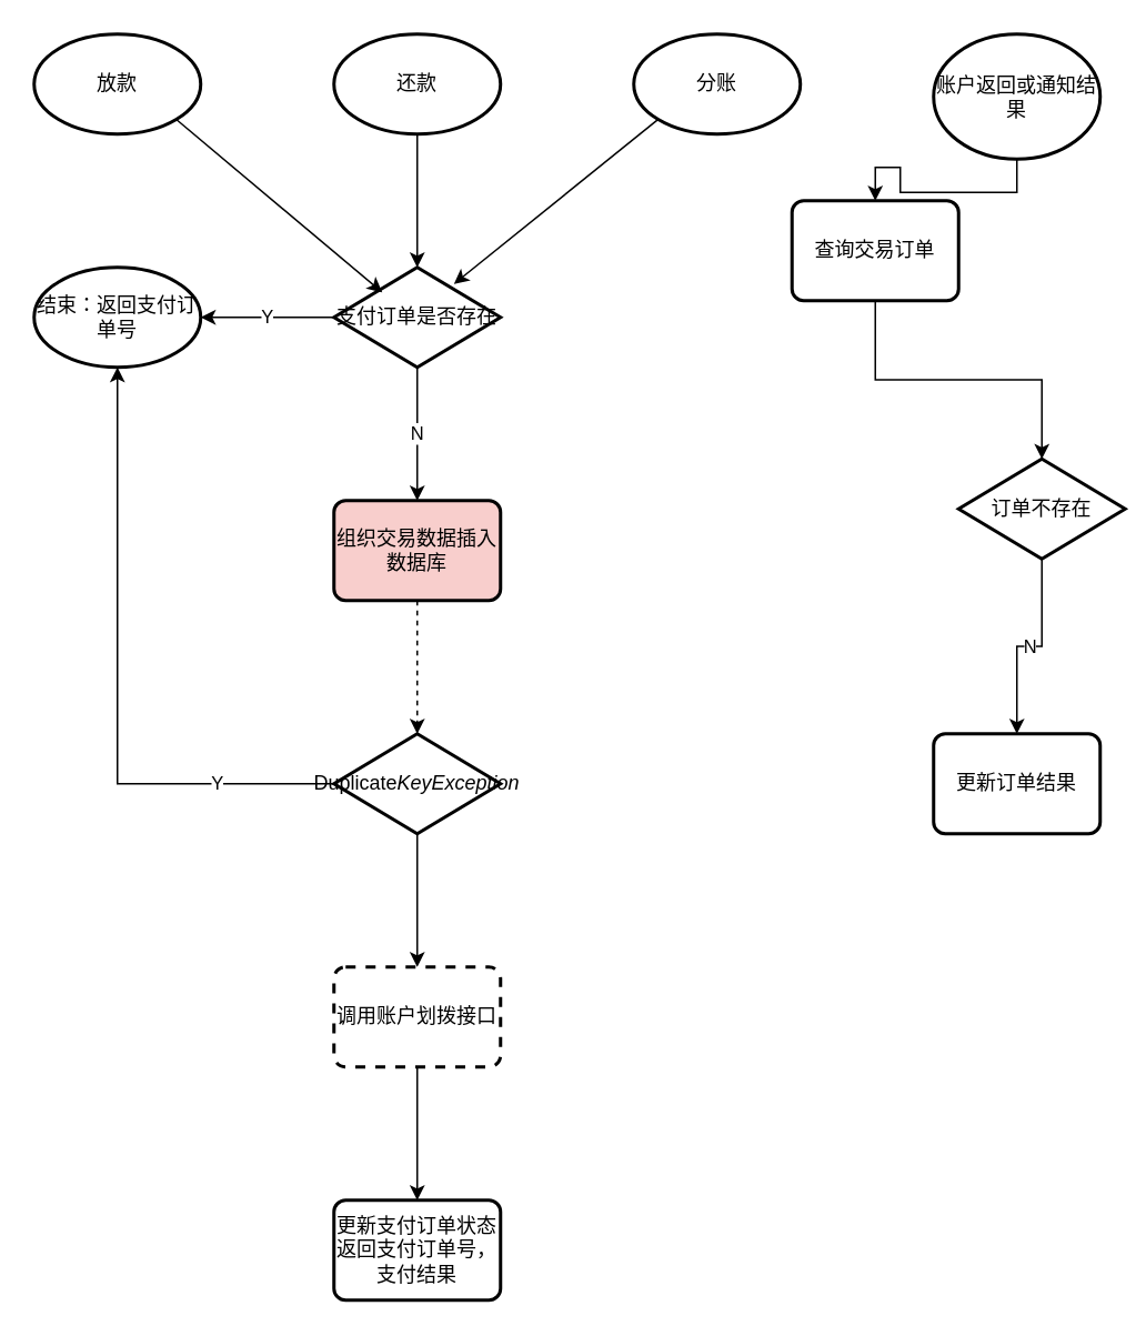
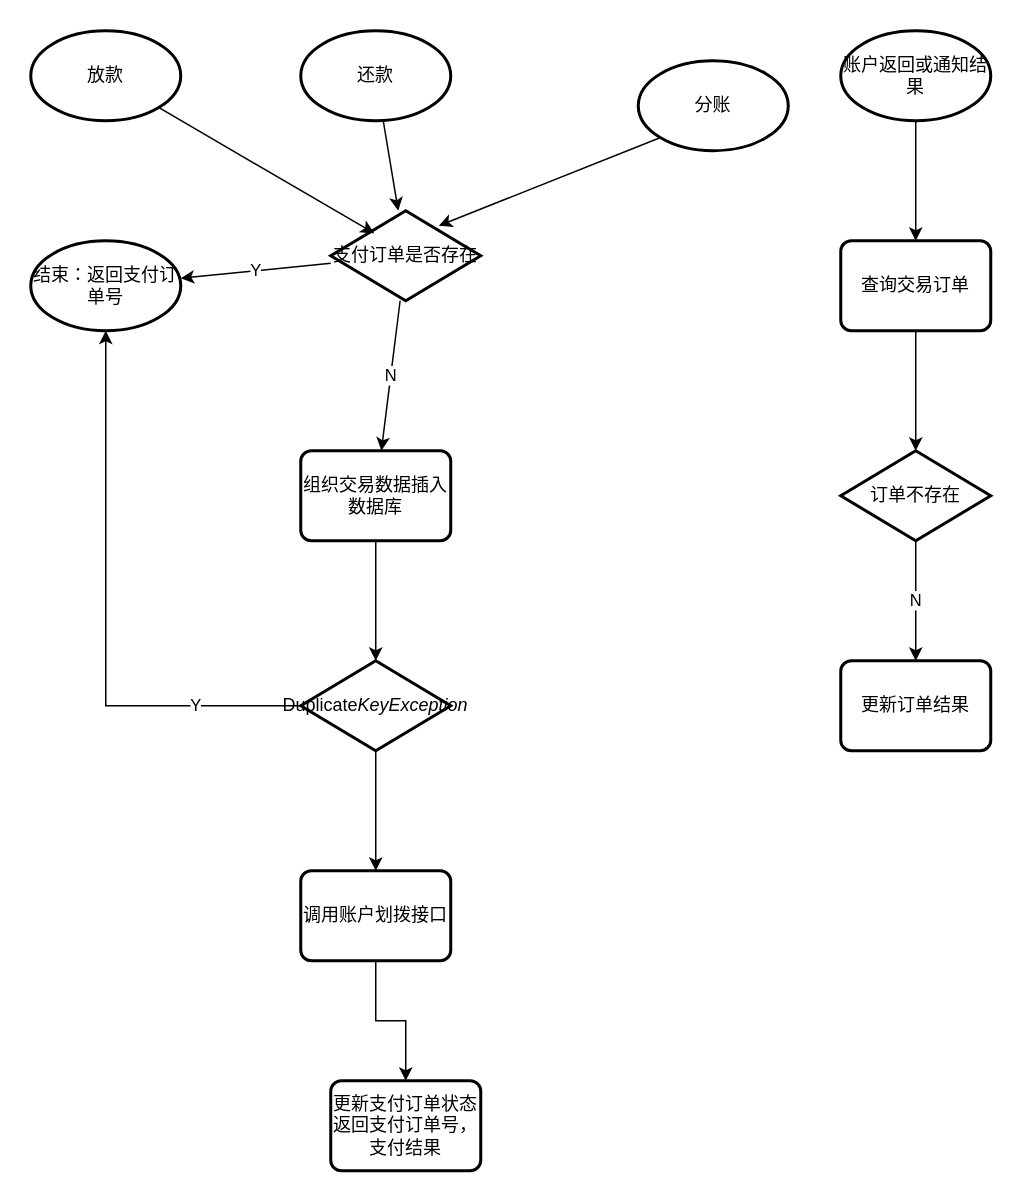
  <mxCell id="0" />
  <mxCell id="1" parent="0" />
  <mxCell id="2" value="" style="edgeStyle=none;rounded=0;orthogonalLoop=1;jettySize=auto;html=1;" edge="1" parent="1" source="3" target="6"><mxGeometry relative="1" as="geometry" /></mxCell>
  <mxCell id="3" value="还款" style="strokeWidth=2;html=1;shape=mxgraph.flowchart.start_1;whiteSpace=wrap;" vertex="1" parent="1"><mxGeometry x="200" y="20" width="100" height="60" as="geometry" /></mxCell>
  <mxCell id="4" value="N" style="edgeStyle=none;rounded=0;orthogonalLoop=1;jettySize=auto;html=1;" edge="1" parent="1" source="6" target="9"><mxGeometry relative="1" as="geometry" /></mxCell>
  <mxCell id="5" value="Y" style="edgeStyle=none;rounded=0;orthogonalLoop=1;jettySize=auto;html=1;" edge="1" parent="1" source="6" target="7"><mxGeometry relative="1" as="geometry" /></mxCell>
- <mxCell id="6" value="支付订单是否存在" style="strokeWidth=2;html=1;shape=mxgraph.flowchart.decision;whiteSpace=wrap;fontFamily=Helvetica;fontSize=12;fontColor=#000000;align=center;strokeColor=#000000;fillColor=#ffffff;" vertex="1" parent="1"><mxGeometry x="200" y="160" width="100" height="60" as="geometry" /></mxCell>
+ <mxCell id="6" value="支付订单是否存在" style="strokeWidth=2;html=1;shape=mxgraph.flowchart.decision;whiteSpace=wrap;fontFamily=Helvetica;fontSize=12;fontColor=#000000;align=center;strokeColor=#000000;fillColor=#ffffff;" vertex="1" parent="1"><mxGeometry x="220" y="140" width="100" height="60" as="geometry" /></mxCell>
  <mxCell id="7" value="结束：返回支付订单号" style="strokeWidth=2;html=1;shape=mxgraph.flowchart.start_2;whiteSpace=wrap;fontFamily=Helvetica;fontSize=12;fontColor=#000000;align=center;strokeColor=#000000;fillColor=#ffffff;" vertex="1" parent="1"><mxGeometry x="20" y="160" width="100" height="60" as="geometry" /></mxCell>
- <mxCell id="8" value="" style="edgeStyle=orthogonalEdgeStyle;rounded=0;orthogonalLoop=1;jettySize=auto;html=1;dashed=1;" edge="1" parent="1" source="9" target="12"><mxGeometry relative="1" as="geometry" /></mxCell>
- <mxCell id="9" value="组织交易数据插入数据库" style="rounded=1;whiteSpace=wrap;html=1;absoluteArcSize=1;arcSize=14;strokeWidth=2;fontFamily=Helvetica;fontSize=12;fontColor=#000000;align=center;strokeColor=#000000;fillColor=#f8cecc;" vertex="1" parent="1"><mxGeometry x="200" y="300" width="100" height="60" as="geometry" /></mxCell>
+ <mxCell id="8" value="" style="edgeStyle=orthogonalEdgeStyle;rounded=0;orthogonalLoop=1;jettySize=auto;html=1;" edge="1" parent="1" source="9" target="12"><mxGeometry relative="1" as="geometry" /></mxCell>
+ <mxCell id="9" value="组织交易数据插入数据库" style="rounded=1;whiteSpace=wrap;html=1;absoluteArcSize=1;arcSize=14;strokeWidth=2;fontFamily=Helvetica;fontSize=12;fontColor=#000000;align=center;strokeColor=#000000;fillColor=#ffffff;" vertex="1" parent="1"><mxGeometry x="200" y="300" width="100" height="60" as="geometry" /></mxCell>
  <mxCell id="10" value="Y" style="edgeStyle=orthogonalEdgeStyle;rounded=0;orthogonalLoop=1;jettySize=auto;html=1;" edge="1" parent="1" source="12" target="7"><mxGeometry x="-0.632" relative="1" as="geometry"><mxPoint as="offset" /></mxGeometry></mxCell>
  <mxCell id="11" value="" style="edgeStyle=orthogonalEdgeStyle;rounded=0;orthogonalLoop=1;jettySize=auto;html=1;" edge="1" parent="1" source="12" target="14"><mxGeometry relative="1" as="geometry" /></mxCell>
  <mxCell id="12" value="Duplicate&lt;em&gt;KeyException&lt;/em&gt;" style="strokeWidth=2;html=1;shape=mxgraph.flowchart.decision;whiteSpace=wrap;fontFamily=Helvetica;fontSize=12;fontColor=#000000;align=center;strokeColor=#000000;fillColor=#ffffff;" vertex="1" parent="1"><mxGeometry x="200" y="440" width="100" height="60" as="geometry" /></mxCell>
  <mxCell id="13" value="" style="edgeStyle=orthogonalEdgeStyle;rounded=0;orthogonalLoop=1;jettySize=auto;html=1;" edge="1" parent="1" source="14" target="15"><mxGeometry relative="1" as="geometry" /></mxCell>
- <mxCell id="14" value="调用账户划拨接口" style="rounded=1;whiteSpace=wrap;html=1;absoluteArcSize=1;arcSize=14;strokeWidth=2;fontFamily=Helvetica;fontSize=12;fontColor=#000000;align=center;strokeColor=#000000;fillColor=#ffffff;dashed=1;" vertex="1" parent="1"><mxGeometry x="200" y="580" width="100" height="60" as="geometry" /></mxCell>
- <mxCell id="15" value="&lt;div&gt;更新支付订单状态&lt;/div&gt;&lt;div&gt;返回支付订单号，支付结果&lt;br&gt;&lt;/div&gt;" style="rounded=1;whiteSpace=wrap;html=1;absoluteArcSize=1;arcSize=14;strokeWidth=2;fontFamily=Helvetica;fontSize=12;fontColor=#000000;align=center;strokeColor=#000000;fillColor=#ffffff;" vertex="1" parent="1"><mxGeometry x="200" y="720" width="100" height="60" as="geometry" /></mxCell>
+ <mxCell id="14" value="调用账户划拨接口" style="rounded=1;whiteSpace=wrap;html=1;absoluteArcSize=1;arcSize=14;strokeWidth=2;fontFamily=Helvetica;fontSize=12;fontColor=#000000;align=center;strokeColor=#000000;fillColor=#ffffff;" vertex="1" parent="1"><mxGeometry x="200" y="580" width="100" height="60" as="geometry" /></mxCell>
+ <mxCell id="15" value="&lt;div&gt;更新支付订单状态&lt;/div&gt;&lt;div&gt;返回支付订单号，支付结果&lt;br&gt;&lt;/div&gt;" style="rounded=1;whiteSpace=wrap;html=1;absoluteArcSize=1;arcSize=14;strokeWidth=2;fontFamily=Helvetica;fontSize=12;fontColor=#000000;align=center;strokeColor=#000000;fillColor=#ffffff;" vertex="1" parent="1"><mxGeometry x="220" y="720" width="100" height="60" as="geometry" /></mxCell>
  <mxCell id="16" style="edgeStyle=none;rounded=0;orthogonalLoop=1;jettySize=auto;html=1;exitX=0.855;exitY=0.855;exitDx=0;exitDy=0;exitPerimeter=0;entryX=0.29;entryY=0.25;entryDx=0;entryDy=0;entryPerimeter=0;" edge="1" parent="1" source="17" target="6"><mxGeometry relative="1" as="geometry"><mxPoint x="221" y="145" as="targetPoint" /></mxGeometry></mxCell>
  <mxCell id="17" value="放款" style="strokeWidth=2;html=1;shape=mxgraph.flowchart.start_1;whiteSpace=wrap;" vertex="1" parent="1"><mxGeometry x="20" y="20" width="100" height="60" as="geometry" /></mxCell>
  <mxCell id="18" style="edgeStyle=none;rounded=0;orthogonalLoop=1;jettySize=auto;html=1;exitX=0.145;exitY=0.855;exitDx=0;exitDy=0;exitPerimeter=0;entryX=0.72;entryY=0.167;entryDx=0;entryDy=0;entryPerimeter=0;" edge="1" parent="1" source="19" target="6"><mxGeometry relative="1" as="geometry"><mxPoint x="272" y="145" as="targetPoint" /></mxGeometry></mxCell>
- <mxCell id="19" value="分账" style="strokeWidth=2;html=1;shape=mxgraph.flowchart.start_1;whiteSpace=wrap;" vertex="1" parent="1"><mxGeometry x="380" y="20" width="100" height="60" as="geometry" /></mxCell>
+ <mxCell id="19" value="分账" style="strokeWidth=2;html=1;shape=mxgraph.flowchart.start_1;whiteSpace=wrap;" vertex="1" parent="1"><mxGeometry x="425" y="40" width="100" height="60" as="geometry" /></mxCell>
  <mxCell id="20" value="" style="edgeStyle=orthogonalEdgeStyle;rounded=0;orthogonalLoop=1;jettySize=auto;html=1;" edge="1" parent="1" source="21" target="23"><mxGeometry relative="1" as="geometry" /></mxCell>
- <mxCell id="21" value="账户返回或通知结果" style="strokeWidth=2;html=1;shape=mxgraph.flowchart.start_1;whiteSpace=wrap;" vertex="1" parent="1"><mxGeometry x="560" y="20" width="100" height="75" as="geometry" /></mxCell>
+ <mxCell id="21" value="账户返回或通知结果" style="strokeWidth=2;html=1;shape=mxgraph.flowchart.start_1;whiteSpace=wrap;" vertex="1" parent="1"><mxGeometry x="560" y="20" width="100" height="60" as="geometry" /></mxCell>
  <mxCell id="22" value="" style="edgeStyle=orthogonalEdgeStyle;rounded=0;orthogonalLoop=1;jettySize=auto;html=1;" edge="1" parent="1" source="23" target="25"><mxGeometry relative="1" as="geometry" /></mxCell>
- <mxCell id="23" value="查询交易订单" style="rounded=1;whiteSpace=wrap;html=1;absoluteArcSize=1;arcSize=14;strokeWidth=2;fontFamily=Helvetica;fontSize=12;fontColor=#000000;align=center;strokeColor=#000000;fillColor=#ffffff;" vertex="1" parent="1"><mxGeometry x="475" y="120" width="100" height="60" as="geometry" /></mxCell>
+ <mxCell id="23" value="查询交易订单" style="rounded=1;whiteSpace=wrap;html=1;absoluteArcSize=1;arcSize=14;strokeWidth=2;fontFamily=Helvetica;fontSize=12;fontColor=#000000;align=center;strokeColor=#000000;fillColor=#ffffff;" vertex="1" parent="1"><mxGeometry x="560" y="160" width="100" height="60" as="geometry" /></mxCell>
  <mxCell id="24" value="N" style="edgeStyle=orthogonalEdgeStyle;rounded=0;orthogonalLoop=1;jettySize=auto;html=1;" edge="1" parent="1" source="25" target="26"><mxGeometry relative="1" as="geometry" /></mxCell>
- <mxCell id="25" value="订单不存在" style="strokeWidth=2;html=1;shape=mxgraph.flowchart.decision;whiteSpace=wrap;fontFamily=Helvetica;fontSize=12;fontColor=#000000;align=center;strokeColor=#000000;fillColor=#ffffff;" vertex="1" parent="1"><mxGeometry x="575" y="275" width="100" height="60" as="geometry" /></mxCell>
+ <mxCell id="25" value="订单不存在" style="strokeWidth=2;html=1;shape=mxgraph.flowchart.decision;whiteSpace=wrap;fontFamily=Helvetica;fontSize=12;fontColor=#000000;align=center;strokeColor=#000000;fillColor=#ffffff;" vertex="1" parent="1"><mxGeometry x="560" y="300" width="100" height="60" as="geometry" /></mxCell>
  <mxCell id="26" value="更新订单结果" style="rounded=1;whiteSpace=wrap;html=1;absoluteArcSize=1;arcSize=14;strokeWidth=2;fontFamily=Helvetica;fontSize=12;fontColor=#000000;align=center;strokeColor=#000000;fillColor=#ffffff;" vertex="1" parent="1"><mxGeometry x="560" y="440" width="100" height="60" as="geometry" /></mxCell>
